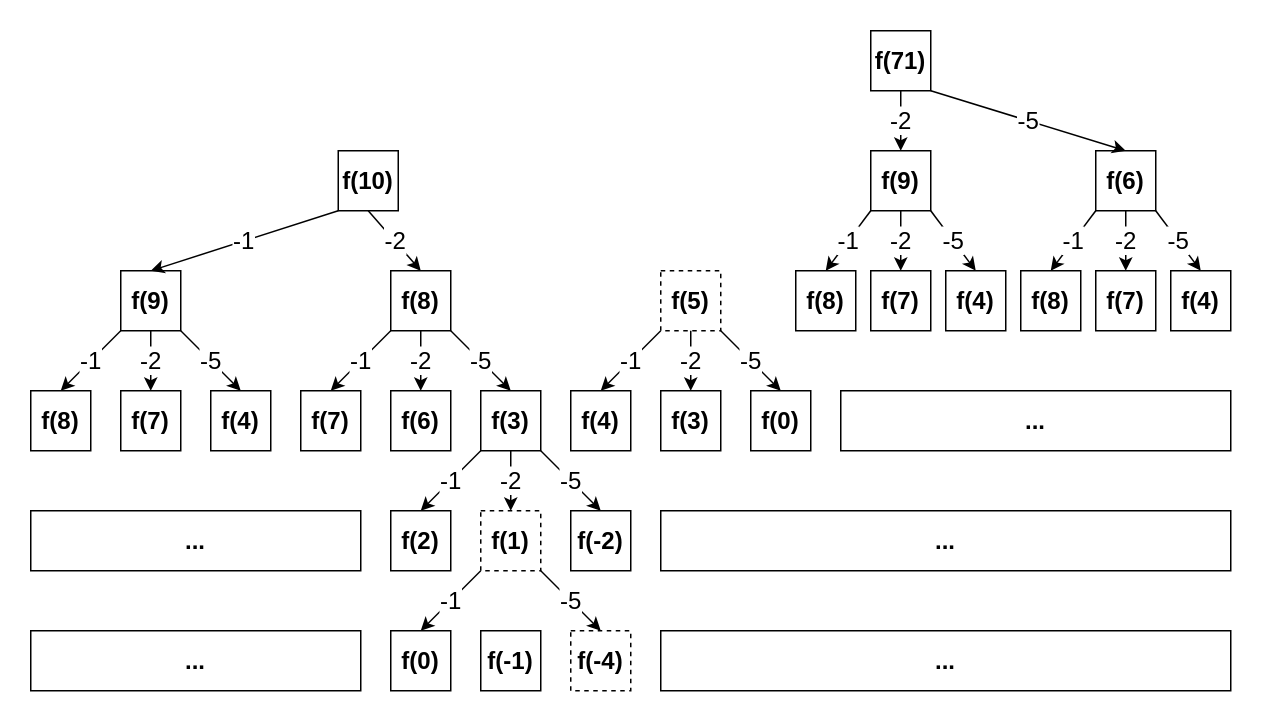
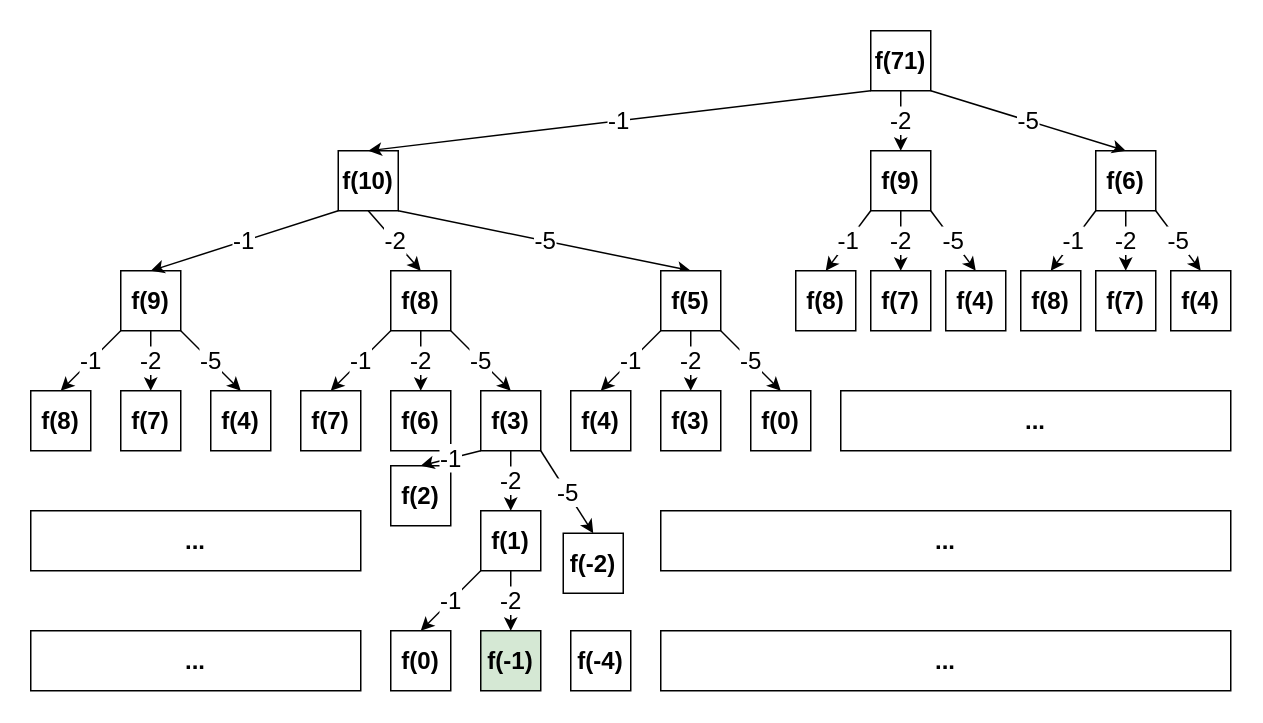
  <mxCell id="0" />
  <mxCell id="1" parent="0" />
  <mxCell id="2" value="&lt;b&gt;&lt;font style=&quot;font-size: 16px;&quot;&gt;f(71)&lt;/font&gt;&lt;/b&gt;" style="rounded=0;whiteSpace=wrap;html=1;" vertex="1" parent="1"><mxGeometry x="580" y="20" width="40" height="40" as="geometry" /></mxCell>
  <mxCell id="3" value="&lt;b&gt;&lt;font style=&quot;font-size: 16px;&quot;&gt;f(10)&lt;/font&gt;&lt;/b&gt;" style="rounded=0;whiteSpace=wrap;html=1;" vertex="1" parent="1"><mxGeometry x="225" y="100" width="40" height="40" as="geometry" /></mxCell>
  <mxCell id="4" value="&lt;b&gt;&lt;font style=&quot;font-size: 16px;&quot;&gt;f(9)&lt;/font&gt;&lt;/b&gt;" style="rounded=0;whiteSpace=wrap;html=1;" vertex="1" parent="1"><mxGeometry x="580" y="100" width="40" height="40" as="geometry" /></mxCell>
  <mxCell id="5" value="&lt;b&gt;&lt;font style=&quot;font-size: 16px;&quot;&gt;f(6)&lt;/font&gt;&lt;/b&gt;" style="rounded=0;whiteSpace=wrap;html=1;" vertex="1" parent="1"><mxGeometry x="730" y="100" width="40" height="40" as="geometry" /></mxCell>
+ <mxCell id="6" value="-1" style="endArrow=classic;html=1;rounded=0;fontSize=16;exitX=0;exitY=1;exitDx=0;exitDy=0;entryX=0.5;entryY=0;entryDx=0;entryDy=0;" edge="1" parent="1" source="2" target="3"><mxGeometry width="50" height="50" relative="1" as="geometry"><mxPoint x="160" y="70" as="sourcePoint" /><mxPoint x="290" y="120" as="targetPoint" /></mxGeometry></mxCell>
  <mxCell id="7" value="-2" style="endArrow=classic;html=1;rounded=0;fontSize=16;entryX=0.5;entryY=0;entryDx=0;entryDy=0;exitX=0.5;exitY=1;exitDx=0;exitDy=0;" edge="1" parent="1" source="2" target="4"><mxGeometry width="50" height="50" relative="1" as="geometry"><mxPoint x="480" y="220" as="sourcePoint" /><mxPoint x="530" y="170" as="targetPoint" /></mxGeometry></mxCell>
  <mxCell id="8" value="-5" style="endArrow=classic;html=1;rounded=0;fontSize=16;entryX=0.5;entryY=0;entryDx=0;entryDy=0;exitX=1;exitY=1;exitDx=0;exitDy=0;" edge="1" parent="1" source="2" target="5"><mxGeometry width="50" height="50" relative="1" as="geometry"><mxPoint x="500" y="70" as="sourcePoint" /><mxPoint x="500" y="110" as="targetPoint" /></mxGeometry></mxCell>
  <mxCell id="9" value="&lt;b&gt;&lt;font style=&quot;font-size: 16px;&quot;&gt;f(9)&lt;/font&gt;&lt;/b&gt;" style="rounded=0;whiteSpace=wrap;html=1;" vertex="1" parent="1"><mxGeometry x="80" y="180" width="40" height="40" as="geometry" /></mxCell>
  <mxCell id="10" value="-1" style="endArrow=classic;html=1;rounded=0;fontSize=16;entryX=0.5;entryY=0;entryDx=0;entryDy=0;exitX=0;exitY=1;exitDx=0;exitDy=0;" edge="1" parent="1" target="9" source="3"><mxGeometry width="50" height="50" relative="1" as="geometry"><mxPoint x="200" y="150" as="sourcePoint" /><mxPoint x="170" y="200" as="targetPoint" /></mxGeometry></mxCell>
  <mxCell id="11" value="-2" style="endArrow=classic;html=1;rounded=0;fontSize=16;entryX=0.5;entryY=0;entryDx=0;entryDy=0;exitX=0.5;exitY=1;exitDx=0;exitDy=0;" edge="1" parent="1" target="31" source="3"><mxGeometry width="50" height="50" relative="1" as="geometry"><mxPoint x="270" y="160" as="sourcePoint" /><mxPoint x="280" y="180" as="targetPoint" /></mxGeometry></mxCell>
+ <mxCell id="12" value="-5" style="endArrow=classic;html=1;rounded=0;fontSize=16;entryX=0.5;entryY=0;entryDx=0;entryDy=0;exitX=1;exitY=1;exitDx=0;exitDy=0;" edge="1" parent="1" target="37" source="3"><mxGeometry width="50" height="50" relative="1" as="geometry"><mxPoint x="310" y="160" as="sourcePoint" /><mxPoint x="440" y="180" as="targetPoint" /></mxGeometry></mxCell>
  <mxCell id="13" value="&lt;b&gt;&lt;font style=&quot;font-size: 16px;&quot;&gt;f(8)&lt;/font&gt;&lt;/b&gt;" style="rounded=0;whiteSpace=wrap;html=1;" vertex="1" parent="1"><mxGeometry x="530" y="180" width="40" height="40" as="geometry" /></mxCell>
  <mxCell id="14" value="&lt;b&gt;&lt;font style=&quot;font-size: 16px;&quot;&gt;f(7)&lt;/font&gt;&lt;/b&gt;" style="rounded=0;whiteSpace=wrap;html=1;" vertex="1" parent="1"><mxGeometry x="580" y="180" width="40" height="40" as="geometry" /></mxCell>
  <mxCell id="15" value="&lt;b&gt;&lt;font style=&quot;font-size: 16px;&quot;&gt;f(4)&lt;/font&gt;&lt;/b&gt;" style="rounded=0;whiteSpace=wrap;html=1;" vertex="1" parent="1"><mxGeometry x="630" y="180" width="40" height="40" as="geometry" /></mxCell>
  <mxCell id="16" value="-5" style="endArrow=classic;html=1;rounded=0;fontSize=16;entryX=0.5;entryY=0;entryDx=0;entryDy=0;exitX=1;exitY=1;exitDx=0;exitDy=0;" edge="1" parent="1" source="4" target="15"><mxGeometry width="50" height="50" relative="1" as="geometry"><mxPoint x="390" y="150" as="sourcePoint" /><mxPoint x="450" y="190" as="targetPoint" /></mxGeometry></mxCell>
  <mxCell id="17" value="-2" style="endArrow=classic;html=1;rounded=0;fontSize=16;entryX=0.5;entryY=0;entryDx=0;entryDy=0;exitX=0.5;exitY=1;exitDx=0;exitDy=0;" edge="1" parent="1" source="4" target="14"><mxGeometry width="50" height="50" relative="1" as="geometry"><mxPoint x="370" y="150" as="sourcePoint" /><mxPoint x="370" y="190" as="targetPoint" /></mxGeometry></mxCell>
  <mxCell id="18" value="-1" style="endArrow=classic;html=1;rounded=0;fontSize=16;entryX=0.5;entryY=0;entryDx=0;entryDy=0;exitX=0;exitY=1;exitDx=0;exitDy=0;" edge="1" parent="1" source="4" target="13"><mxGeometry width="50" height="50" relative="1" as="geometry"><mxPoint x="350" y="150" as="sourcePoint" /><mxPoint x="290" y="190" as="targetPoint" /></mxGeometry></mxCell>
  <mxCell id="19" value="&lt;b&gt;&lt;font style=&quot;font-size: 16px;&quot;&gt;f(8)&lt;/font&gt;&lt;/b&gt;" style="rounded=0;whiteSpace=wrap;html=1;" vertex="1" parent="1"><mxGeometry x="680" y="180" width="40" height="40" as="geometry" /></mxCell>
  <mxCell id="20" value="&lt;b&gt;&lt;font style=&quot;font-size: 16px;&quot;&gt;f(7)&lt;/font&gt;&lt;/b&gt;" style="rounded=0;whiteSpace=wrap;html=1;" vertex="1" parent="1"><mxGeometry x="730" y="180" width="40" height="40" as="geometry" /></mxCell>
  <mxCell id="21" value="&lt;b&gt;&lt;font style=&quot;font-size: 16px;&quot;&gt;f(4)&lt;/font&gt;&lt;/b&gt;" style="rounded=0;whiteSpace=wrap;html=1;" vertex="1" parent="1"><mxGeometry x="780" y="180" width="40" height="40" as="geometry" /></mxCell>
  <mxCell id="22" value="-5" style="endArrow=classic;html=1;rounded=0;fontSize=16;entryX=0.5;entryY=0;entryDx=0;entryDy=0;exitX=1;exitY=1;exitDx=0;exitDy=0;" edge="1" parent="1" target="21" source="5"><mxGeometry width="50" height="50" relative="1" as="geometry"><mxPoint x="770" y="190" as="sourcePoint" /><mxPoint x="600" y="240" as="targetPoint" /></mxGeometry></mxCell>
  <mxCell id="23" value="-2" style="endArrow=classic;html=1;rounded=0;fontSize=16;entryX=0.5;entryY=0;entryDx=0;entryDy=0;exitX=0.5;exitY=1;exitDx=0;exitDy=0;" edge="1" parent="1" target="20" source="5"><mxGeometry width="50" height="50" relative="1" as="geometry"><mxPoint x="750" y="190" as="sourcePoint" /><mxPoint x="520" y="240" as="targetPoint" /></mxGeometry></mxCell>
  <mxCell id="24" value="-1" style="endArrow=classic;html=1;rounded=0;fontSize=16;entryX=0.5;entryY=0;entryDx=0;entryDy=0;exitX=0;exitY=1;exitDx=0;exitDy=0;" edge="1" parent="1" target="19" source="5"><mxGeometry width="50" height="50" relative="1" as="geometry"><mxPoint x="730" y="190" as="sourcePoint" /><mxPoint x="440" y="240" as="targetPoint" /></mxGeometry></mxCell>
  <mxCell id="25" value="&lt;b&gt;&lt;font style=&quot;font-size: 16px;&quot;&gt;f(8)&lt;/font&gt;&lt;/b&gt;" style="rounded=0;whiteSpace=wrap;html=1;" vertex="1" parent="1"><mxGeometry x="20" y="260" width="40" height="40" as="geometry" /></mxCell>
  <mxCell id="26" value="&lt;b&gt;&lt;font style=&quot;font-size: 16px;&quot;&gt;f(7)&lt;/font&gt;&lt;/b&gt;" style="rounded=0;whiteSpace=wrap;html=1;" vertex="1" parent="1"><mxGeometry x="80" y="260" width="40" height="40" as="geometry" /></mxCell>
  <mxCell id="27" value="&lt;b&gt;&lt;font style=&quot;font-size: 16px;&quot;&gt;f(4)&lt;/font&gt;&lt;/b&gt;" style="rounded=0;whiteSpace=wrap;html=1;" vertex="1" parent="1"><mxGeometry x="140" y="260" width="40" height="40" as="geometry" /></mxCell>
  <mxCell id="28" value="-5" style="endArrow=classic;html=1;rounded=0;fontSize=16;entryX=0.5;entryY=0;entryDx=0;entryDy=0;exitX=1;exitY=1;exitDx=0;exitDy=0;" edge="1" parent="1" target="27" source="9"><mxGeometry width="50" height="50" relative="1" as="geometry"><mxPoint x="120" y="260" as="sourcePoint" /><mxPoint x="-50" y="310" as="targetPoint" /></mxGeometry></mxCell>
  <mxCell id="29" value="-2" style="endArrow=classic;html=1;rounded=0;fontSize=16;entryX=0.5;entryY=0;entryDx=0;entryDy=0;exitX=0.5;exitY=1;exitDx=0;exitDy=0;" edge="1" parent="1" target="26" source="9"><mxGeometry width="50" height="50" relative="1" as="geometry"><mxPoint x="100" y="260" as="sourcePoint" /><mxPoint x="-130" y="310" as="targetPoint" /></mxGeometry></mxCell>
  <mxCell id="30" value="-1" style="endArrow=classic;html=1;rounded=0;fontSize=16;entryX=0.5;entryY=0;entryDx=0;entryDy=0;exitX=0;exitY=1;exitDx=0;exitDy=0;" edge="1" parent="1" target="25" source="9"><mxGeometry width="50" height="50" relative="1" as="geometry"><mxPoint x="80" y="260" as="sourcePoint" /><mxPoint x="-210" y="310" as="targetPoint" /></mxGeometry></mxCell>
  <mxCell id="31" value="&lt;b&gt;&lt;font style=&quot;font-size: 16px;&quot;&gt;f(8)&lt;/font&gt;&lt;/b&gt;" style="rounded=0;whiteSpace=wrap;html=1;" vertex="1" parent="1"><mxGeometry x="260" y="180" width="40" height="40" as="geometry" /></mxCell>
  <mxCell id="32" value="&lt;b&gt;&lt;font style=&quot;font-size: 16px;&quot;&gt;f(7)&lt;/font&gt;&lt;/b&gt;" style="rounded=0;whiteSpace=wrap;html=1;" vertex="1" parent="1"><mxGeometry x="200" y="260" width="40" height="40" as="geometry" /></mxCell>
  <mxCell id="33" value="&lt;b&gt;&lt;font style=&quot;font-size: 16px;&quot;&gt;f(6)&lt;/font&gt;&lt;/b&gt;" style="rounded=0;whiteSpace=wrap;html=1;" vertex="1" parent="1"><mxGeometry x="260" y="260" width="40" height="40" as="geometry" /></mxCell>
  <mxCell id="34" value="-5" style="endArrow=classic;html=1;rounded=0;fontSize=16;entryX=0.5;entryY=0;entryDx=0;entryDy=0;exitX=1;exitY=1;exitDx=0;exitDy=0;" edge="1" parent="1" source="31" target="44"><mxGeometry width="50" height="50" relative="1" as="geometry"><mxPoint x="300" y="260" as="sourcePoint" /><mxPoint x="340" y="260" as="targetPoint" /></mxGeometry></mxCell>
  <mxCell id="35" value="-2" style="endArrow=classic;html=1;rounded=0;fontSize=16;entryX=0.5;entryY=0;entryDx=0;entryDy=0;exitX=0.5;exitY=1;exitDx=0;exitDy=0;" edge="1" parent="1" source="31" target="33"><mxGeometry width="50" height="50" relative="1" as="geometry"><mxPoint x="280" y="260" as="sourcePoint" /><mxPoint x="50" y="310" as="targetPoint" /></mxGeometry></mxCell>
  <mxCell id="36" value="-1" style="endArrow=classic;html=1;rounded=0;fontSize=16;entryX=0.5;entryY=0;entryDx=0;entryDy=0;exitX=0;exitY=1;exitDx=0;exitDy=0;" edge="1" parent="1" source="31" target="32"><mxGeometry width="50" height="50" relative="1" as="geometry"><mxPoint x="260" y="260" as="sourcePoint" /><mxPoint x="-30" y="310" as="targetPoint" /></mxGeometry></mxCell>
- <mxCell id="37" value="&lt;b&gt;&lt;font style=&quot;font-size: 16px;&quot;&gt;f(5)&lt;/font&gt;&lt;/b&gt;" style="rounded=0;whiteSpace=wrap;html=1;dashed=1;" vertex="1" parent="1"><mxGeometry x="440" y="180" width="40" height="40" as="geometry" /></mxCell>
+ <mxCell id="37" value="&lt;b&gt;&lt;font style=&quot;font-size: 16px;&quot;&gt;f(5)&lt;/font&gt;&lt;/b&gt;" style="rounded=0;whiteSpace=wrap;html=1;" vertex="1" parent="1"><mxGeometry x="440" y="180" width="40" height="40" as="geometry" /></mxCell>
  <mxCell id="38" value="&lt;b&gt;&lt;font style=&quot;font-size: 16px;&quot;&gt;f(4)&lt;/font&gt;&lt;/b&gt;" style="rounded=0;whiteSpace=wrap;html=1;" vertex="1" parent="1"><mxGeometry x="380" y="260" width="40" height="40" as="geometry" /></mxCell>
  <mxCell id="39" value="&lt;b&gt;&lt;font style=&quot;font-size: 16px;&quot;&gt;f(3)&lt;/font&gt;&lt;/b&gt;" style="rounded=0;whiteSpace=wrap;html=1;" vertex="1" parent="1"><mxGeometry x="440" y="260" width="40" height="40" as="geometry" /></mxCell>
  <mxCell id="40" value="&lt;b&gt;&lt;font style=&quot;font-size: 16px;&quot;&gt;f(0)&lt;/font&gt;&lt;/b&gt;" style="rounded=0;whiteSpace=wrap;html=1;" vertex="1" parent="1"><mxGeometry x="500" y="260" width="40" height="40" as="geometry" /></mxCell>
  <mxCell id="41" value="-5" style="endArrow=classic;html=1;rounded=0;fontSize=16;entryX=0.5;entryY=0;entryDx=0;entryDy=0;exitX=1;exitY=1;exitDx=0;exitDy=0;" edge="1" parent="1" source="37" target="40"><mxGeometry width="50" height="50" relative="1" as="geometry"><mxPoint x="480" y="260" as="sourcePoint" /><mxPoint x="310" y="310" as="targetPoint" /></mxGeometry></mxCell>
  <mxCell id="42" value="-2" style="endArrow=classic;html=1;rounded=0;fontSize=16;entryX=0.5;entryY=0;entryDx=0;entryDy=0;exitX=0.5;exitY=1;exitDx=0;exitDy=0;" edge="1" parent="1" source="37" target="39"><mxGeometry width="50" height="50" relative="1" as="geometry"><mxPoint x="460" y="260" as="sourcePoint" /><mxPoint x="230" y="310" as="targetPoint" /></mxGeometry></mxCell>
  <mxCell id="43" value="-1" style="endArrow=classic;html=1;rounded=0;fontSize=16;entryX=0.5;entryY=0;entryDx=0;entryDy=0;exitX=0;exitY=1;exitDx=0;exitDy=0;" edge="1" parent="1" source="37" target="38"><mxGeometry width="50" height="50" relative="1" as="geometry"><mxPoint x="440" y="260" as="sourcePoint" /><mxPoint x="150" y="310" as="targetPoint" /></mxGeometry></mxCell>
  <mxCell id="44" value="&lt;b&gt;&lt;font style=&quot;font-size: 16px;&quot;&gt;f(3)&lt;/font&gt;&lt;/b&gt;" style="rounded=0;whiteSpace=wrap;html=1;" vertex="1" parent="1"><mxGeometry x="320" y="260" width="40" height="40" as="geometry" /></mxCell>
- <mxCell id="45" value="&lt;b&gt;&lt;font style=&quot;font-size: 16px;&quot;&gt;f(2)&lt;/font&gt;&lt;/b&gt;" style="rounded=0;whiteSpace=wrap;html=1;" vertex="1" parent="1"><mxGeometry x="260" y="340" width="40" height="40" as="geometry" /></mxCell>
- <mxCell id="46" value="&lt;b&gt;&lt;font style=&quot;font-size: 16px;&quot;&gt;f(-2)&lt;/font&gt;&lt;/b&gt;" style="rounded=0;whiteSpace=wrap;html=1;" vertex="1" parent="1"><mxGeometry x="380" y="340" width="40" height="40" as="geometry" /></mxCell>
+ <mxCell id="45" value="&lt;b&gt;&lt;font style=&quot;font-size: 16px;&quot;&gt;f(2)&lt;/font&gt;&lt;/b&gt;" style="rounded=0;whiteSpace=wrap;html=1;" vertex="1" parent="1"><mxGeometry x="260" y="310" width="40" height="40" as="geometry" /></mxCell>
+ <mxCell id="46" value="&lt;b&gt;&lt;font style=&quot;font-size: 16px;&quot;&gt;f(-2)&lt;/font&gt;&lt;/b&gt;" style="rounded=0;whiteSpace=wrap;html=1;" vertex="1" parent="1"><mxGeometry x="375" y="355" width="40" height="40" as="geometry" /></mxCell>
  <mxCell id="47" value="-5" style="endArrow=classic;html=1;rounded=0;fontSize=16;entryX=0.5;entryY=0;entryDx=0;entryDy=0;exitX=1;exitY=1;exitDx=0;exitDy=0;" edge="1" parent="1" source="44" target="46"><mxGeometry width="50" height="50" relative="1" as="geometry"><mxPoint x="360" y="340" as="sourcePoint" /><mxPoint x="190" y="390" as="targetPoint" /></mxGeometry></mxCell>
  <mxCell id="48" value="-2" style="endArrow=classic;html=1;rounded=0;fontSize=16;entryX=0.5;entryY=0;entryDx=0;entryDy=0;exitX=0.5;exitY=1;exitDx=0;exitDy=0;" edge="1" parent="1" source="44" target="50"><mxGeometry width="50" height="50" relative="1" as="geometry"><mxPoint x="340" y="340" as="sourcePoint" /><mxPoint x="340" y="340" as="targetPoint" /></mxGeometry></mxCell>
  <mxCell id="49" value="-1" style="endArrow=classic;html=1;rounded=0;fontSize=16;entryX=0.5;entryY=0;entryDx=0;entryDy=0;exitX=0;exitY=1;exitDx=0;exitDy=0;" edge="1" parent="1" source="44" target="45"><mxGeometry width="50" height="50" relative="1" as="geometry"><mxPoint x="320" y="340" as="sourcePoint" /><mxPoint x="30" y="390" as="targetPoint" /></mxGeometry></mxCell>
- <mxCell id="50" value="&lt;b&gt;&lt;font style=&quot;font-size: 16px;&quot;&gt;f(1)&lt;/font&gt;&lt;/b&gt;" style="rounded=0;whiteSpace=wrap;html=1;dashed=1;" vertex="1" parent="1"><mxGeometry x="320" y="340" width="40" height="40" as="geometry" /></mxCell>
+ <mxCell id="50" value="&lt;b&gt;&lt;font style=&quot;font-size: 16px;&quot;&gt;f(1)&lt;/font&gt;&lt;/b&gt;" style="rounded=0;whiteSpace=wrap;html=1;" vertex="1" parent="1"><mxGeometry x="320" y="340" width="40" height="40" as="geometry" /></mxCell>
  <mxCell id="51" value="&lt;b&gt;&lt;font style=&quot;font-size: 16px;&quot;&gt;f(0)&lt;/font&gt;&lt;/b&gt;" style="rounded=0;whiteSpace=wrap;html=1;" vertex="1" parent="1"><mxGeometry x="260" y="420" width="40" height="40" as="geometry" /></mxCell>
- <mxCell id="52" value="&lt;b&gt;&lt;font style=&quot;font-size: 16px;&quot;&gt;f(-1)&lt;/font&gt;&lt;/b&gt;" style="rounded=0;whiteSpace=wrap;html=1;" vertex="1" parent="1"><mxGeometry x="320" y="420" width="40" height="40" as="geometry" /></mxCell>
- <mxCell id="53" value="-5" style="endArrow=classic;html=1;rounded=0;fontSize=16;entryX=0.5;entryY=0;entryDx=0;entryDy=0;exitX=1;exitY=1;exitDx=0;exitDy=0;" edge="1" parent="1" source="50" target="56"><mxGeometry width="50" height="50" relative="1" as="geometry"><mxPoint x="360" y="420" as="sourcePoint" /><mxPoint x="400" y="420" as="targetPoint" /></mxGeometry></mxCell>
+ <mxCell id="52" value="&lt;b&gt;&lt;font style=&quot;font-size: 16px;&quot;&gt;f(-1)&lt;/font&gt;&lt;/b&gt;" style="rounded=0;whiteSpace=wrap;html=1;fillColor=#d5e8d4;" vertex="1" parent="1"><mxGeometry x="320" y="420" width="40" height="40" as="geometry" /></mxCell>
+ <mxCell id="54" value="-2" style="endArrow=classic;html=1;rounded=0;fontSize=16;entryX=0.5;entryY=0;entryDx=0;entryDy=0;exitX=0.5;exitY=1;exitDx=0;exitDy=0;" edge="1" parent="1" source="50" target="52"><mxGeometry width="50" height="50" relative="1" as="geometry"><mxPoint x="340" y="420" as="sourcePoint" /><mxPoint x="110" y="470" as="targetPoint" /></mxGeometry></mxCell>
  <mxCell id="55" value="-1" style="endArrow=classic;html=1;rounded=0;fontSize=16;entryX=0.5;entryY=0;entryDx=0;entryDy=0;exitX=0;exitY=1;exitDx=0;exitDy=0;" edge="1" parent="1" source="50" target="51"><mxGeometry width="50" height="50" relative="1" as="geometry"><mxPoint x="320" y="420" as="sourcePoint" /><mxPoint x="30" y="470" as="targetPoint" /></mxGeometry></mxCell>
- <mxCell id="56" value="&lt;b&gt;&lt;font style=&quot;font-size: 16px;&quot;&gt;f(-4)&lt;/font&gt;&lt;/b&gt;" style="rounded=0;whiteSpace=wrap;html=1;dashed=1;" vertex="1" parent="1"><mxGeometry x="380" y="420" width="40" height="40" as="geometry" /></mxCell>
+ <mxCell id="56" value="&lt;b&gt;&lt;font style=&quot;font-size: 16px;&quot;&gt;f(-4)&lt;/font&gt;&lt;/b&gt;" style="rounded=0;whiteSpace=wrap;html=1;" vertex="1" parent="1"><mxGeometry x="380" y="420" width="40" height="40" as="geometry" /></mxCell>
  <mxCell id="57" value="&lt;b&gt;&lt;font style=&quot;font-size: 16px;&quot;&gt;...&lt;/font&gt;&lt;/b&gt;" style="rounded=0;whiteSpace=wrap;html=1;" vertex="1" parent="1"><mxGeometry x="20" y="340" width="220" height="40" as="geometry" /></mxCell>
  <mxCell id="58" value="&lt;b&gt;&lt;font style=&quot;font-size: 16px;&quot;&gt;...&lt;/font&gt;&lt;/b&gt;" style="rounded=0;whiteSpace=wrap;html=1;" vertex="1" parent="1"><mxGeometry x="560" y="260" width="260" height="40" as="geometry" /></mxCell>
  <mxCell id="59" value="&lt;b&gt;&lt;font style=&quot;font-size: 16px;&quot;&gt;...&lt;/font&gt;&lt;/b&gt;" style="rounded=0;whiteSpace=wrap;html=1;" vertex="1" parent="1"><mxGeometry x="440" y="340" width="380" height="40" as="geometry" /></mxCell>
  <mxCell id="60" value="&lt;b&gt;&lt;font style=&quot;font-size: 16px;&quot;&gt;...&lt;/font&gt;&lt;/b&gt;" style="rounded=0;whiteSpace=wrap;html=1;" vertex="1" parent="1"><mxGeometry x="440" y="420" width="380" height="40" as="geometry" /></mxCell>
  <mxCell id="61" value="&lt;b&gt;&lt;font style=&quot;font-size: 16px;&quot;&gt;...&lt;/font&gt;&lt;/b&gt;" style="rounded=0;whiteSpace=wrap;html=1;" vertex="1" parent="1"><mxGeometry x="20" y="420" width="220" height="40" as="geometry" /></mxCell>
